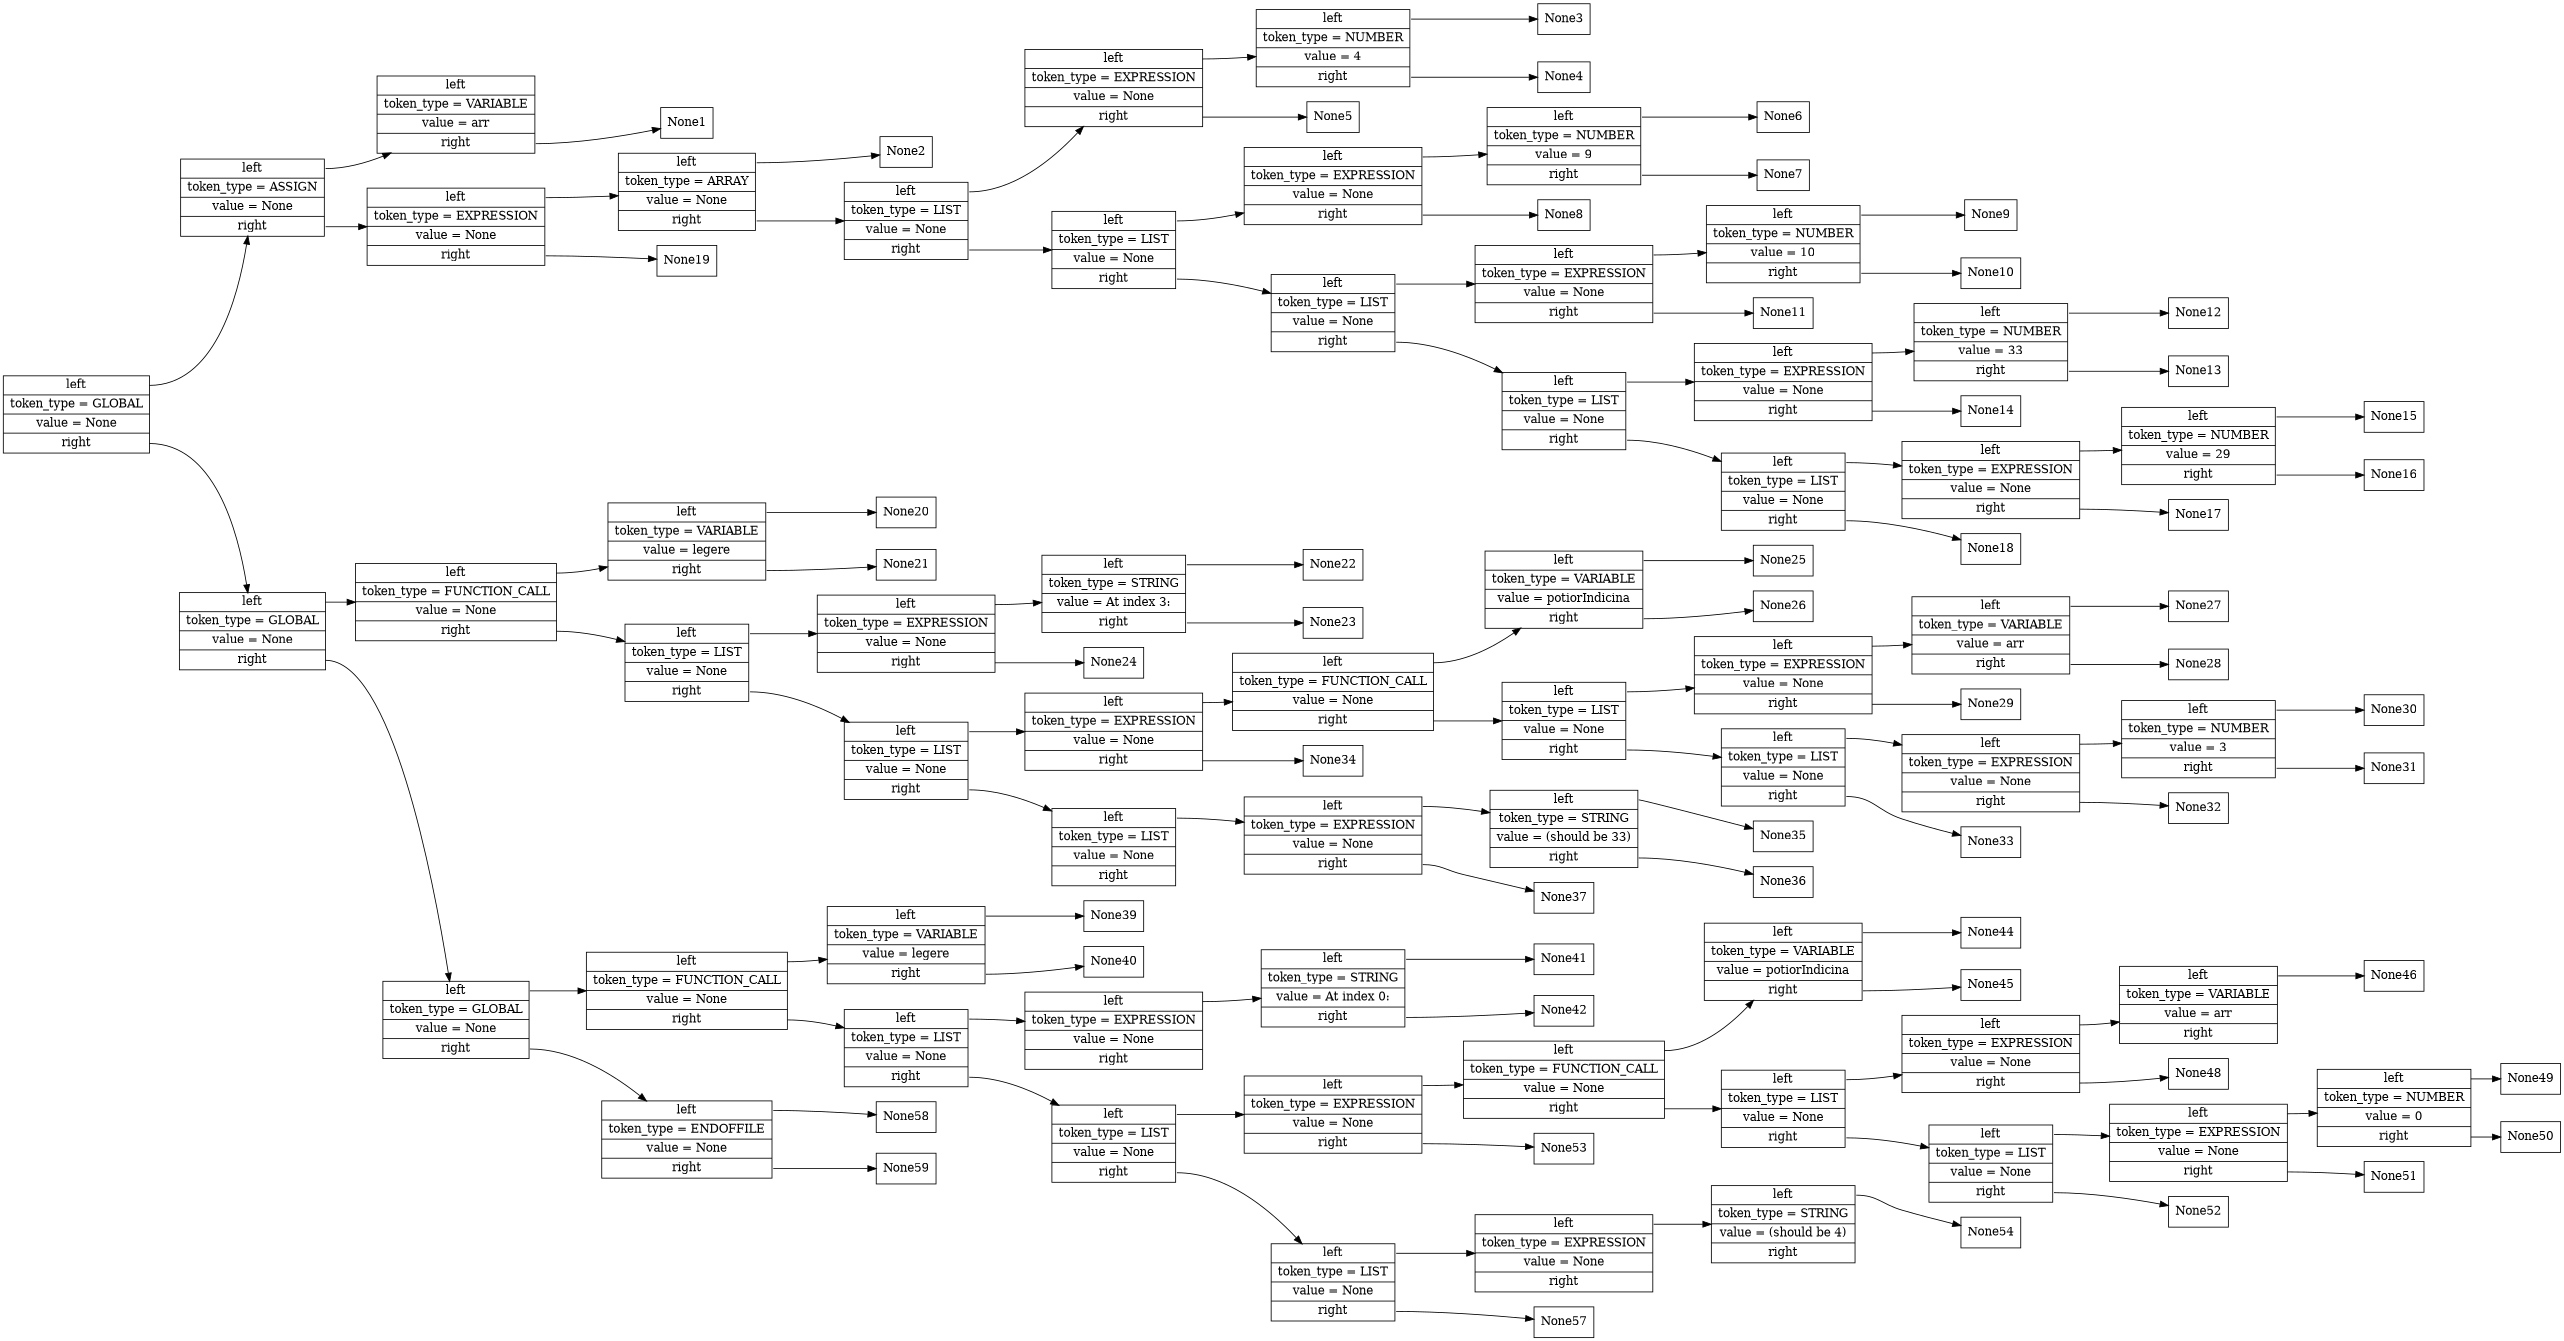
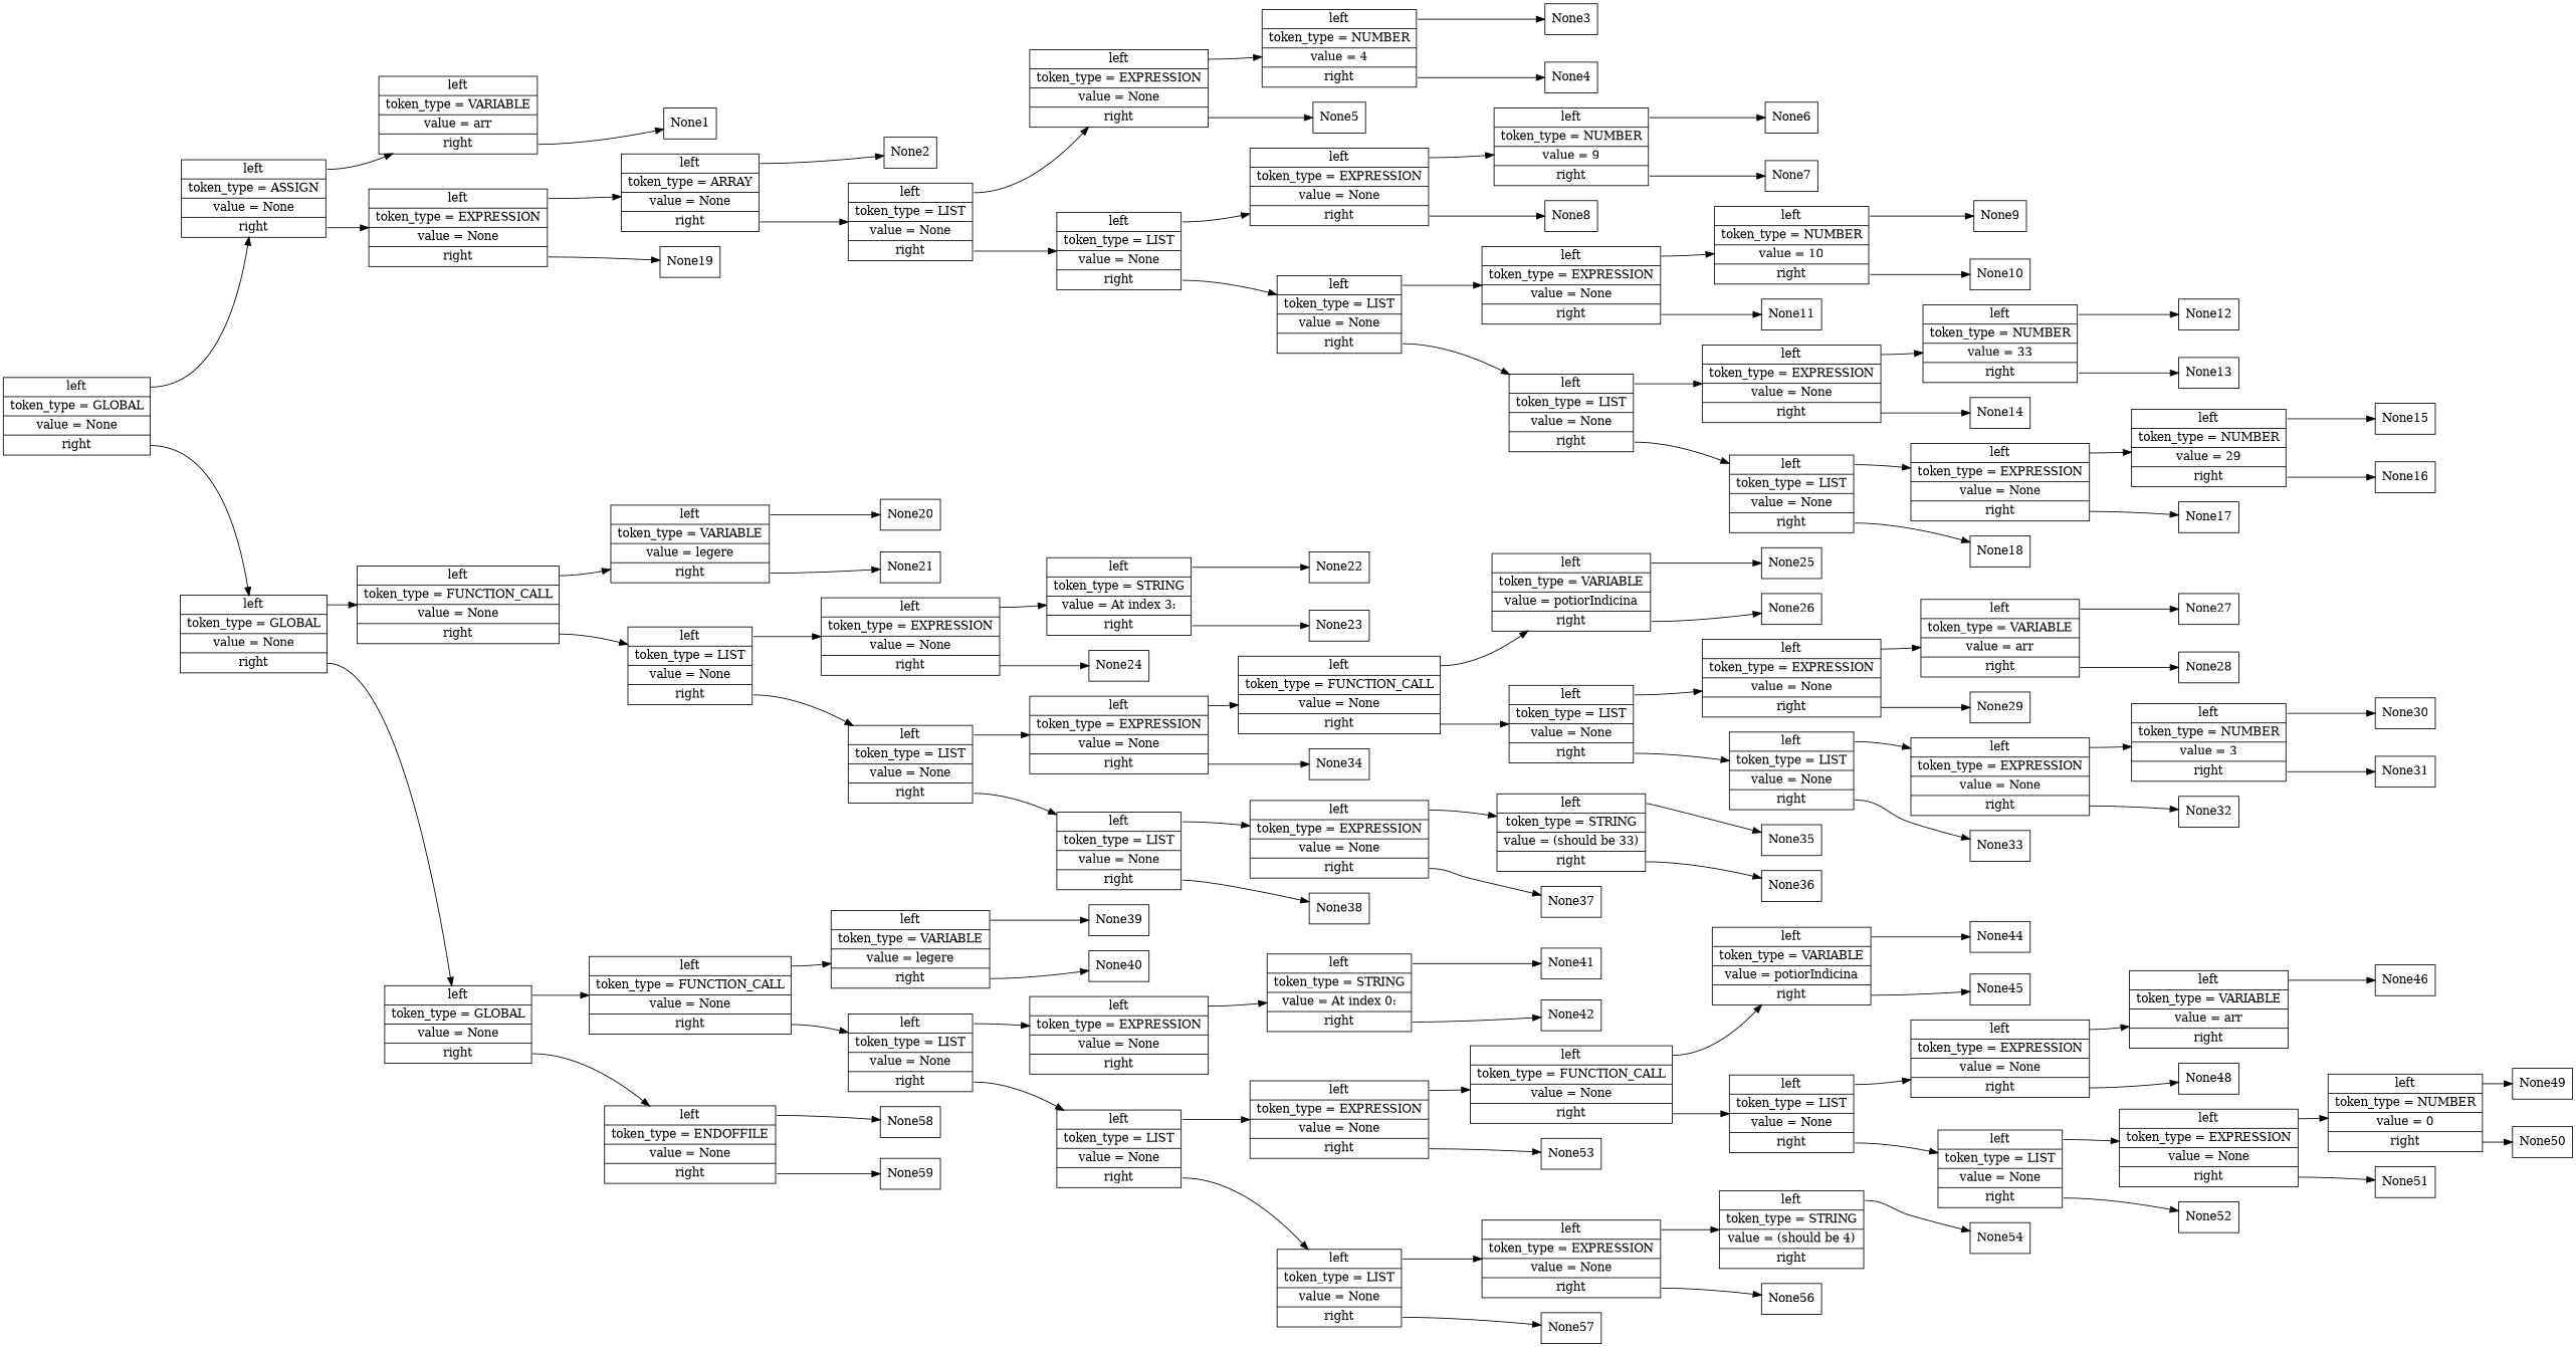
  digraph {
    rankdir=LR
    node [shape=record]
    edge [tailport=f0]
    n1 [label="<f0> left| <f1> token_type = GLOBAL | <f2> value = None | <f3> right"]
    n2 [label="<f0> left| <f1> token_type = ASSIGN | <f2> value = None | <f3> right"]
    n3 [label="<f0> left| <f1> token_type = GLOBAL | <f2> value = None | <f3> right"]
    n4 [label="<f0> left| <f1> token_type = VARIABLE | <f2> value = arr | <f3> right"]
    n5 [label="<f0> left| <f1> token_type = EXPRESSION | <f2> value = None | <f3> right"]
    n6 [label="<f0> left| <f1> token_type = FUNCTION_CALL | <f2> value = None | <f3> right"]
    n7 [label="<f0> left| <f1> token_type = GLOBAL | <f2> value = None | <f3> right"]
    None1
    n9 [label="<f0> left| <f1> token_type = ARRAY | <f2> value = None | <f3> right"]
    None19
    None2
    n12 [label="<f0> left| <f1> token_type = LIST | <f2> value = None | <f3> right"]
    n13 [label="<f0> left| <f1> token_type = EXPRESSION | <f2> value = None | <f3> right"]
    n14 [label="<f0> left| <f1> token_type = LIST | <f2> value = None | <f3> right"]
    n15 [label="<f0> left| <f1> token_type = NUMBER | <f2> value = 4 | <f3> right"]
    None5
    n17 [label="<f0> left| <f1> token_type = EXPRESSION | <f2> value = None | <f3> right"]
    n18 [label="<f0> left| <f1> token_type = LIST | <f2> value = None | <f3> right"]
    None3
    None4
    n21 [label="<f0> left| <f1> token_type = NUMBER | <f2> value = 9 | <f3> right"]
    None8
    n23 [label="<f0> left| <f1> token_type = EXPRESSION | <f2> value = None | <f3> right"]
    n24 [label="<f0> left| <f1> token_type = LIST | <f2> value = None | <f3> right"]
    None6
    None7
    n27 [label="<f0> left| <f1> token_type = NUMBER | <f2> value = 10 | <f3> right"]
    None11
    n29 [label="<f0> left| <f1> token_type = EXPRESSION | <f2> value = None | <f3> right"]
    n30 [label="<f0> left| <f1> token_type = LIST | <f2> value = None | <f3> right"]
    None9
    None10
    n33 [label="<f0> left| <f1> token_type = NUMBER | <f2> value = 33 | <f3> right"]
    None14
    n35 [label="<f0> left| <f1> token_type = EXPRESSION | <f2> value = None | <f3> right"]
    None18
    None12
    None13
    n39 [label="<f0> left| <f1> token_type = NUMBER | <f2> value = 29 | <f3> right"]
    None17
    None15
    None16
    n43 [label="<f0> left| <f1> token_type = VARIABLE | <f2> value = legere | <f3> right"]
    n44 [label="<f0> left| <f1> token_type = LIST | <f2> value = None | <f3> right"]
    n45 [label="<f0> left| <f1> token_type = FUNCTION_CALL | <f2> value = None | <f3> right"]
    n46 [label="<f0> left| <f1> token_type = ENDOFFILE | <f2> value = None | <f3> right"]
    None20
    None21
    n49 [label="<f0> left| <f1> token_type = EXPRESSION | <f2> value = None | <f3> right"]
    n50 [label="<f0> left| <f1> token_type = LIST | <f2> value = None | <f3> right"]
    n51 [label="<f0> left| <f1> token_type = STRING | <f2> value = At index 3:  | <f3> right"]
    None24
    n53 [label="<f0> left| <f1> token_type = EXPRESSION | <f2> value = None | <f3> right"]
    n54 [label="<f0> left| <f1> token_type = LIST | <f2> value = None | <f3> right"]
    None22
    None23
    n57 [label="<f0> left| <f1> token_type = FUNCTION_CALL | <f2> value = None | <f3> right"]
    None34
    n59 [label="<f0> left| <f1> token_type = EXPRESSION | <f2> value = None | <f3> right"]
+   None38
    n61 [label="<f0> left| <f1> token_type = VARIABLE | <f2> value = potiorIndicina | <f3> right"]
    n62 [label="<f0> left| <f1> token_type = LIST | <f2> value = None | <f3> right"]
    None25
    None26
    n65 [label="<f0> left| <f1> token_type = EXPRESSION | <f2> value = None | <f3> right"]
    n66 [label="<f0> left| <f1> token_type = LIST | <f2> value = None | <f3> right"]
    n67 [label="<f0> left| <f1> token_type = VARIABLE | <f2> value = arr | <f3> right"]
    None29
    n69 [label="<f0> left| <f1> token_type = EXPRESSION | <f2> value = None | <f3> right"]
    None33
    None27
    None28
    n73 [label="<f0> left| <f1> token_type = NUMBER | <f2> value = 3 | <f3> right"]
    None32
    None30
    None31
    n77 [label="<f0> left| <f1> token_type = STRING | <f2> value =  (should be 33) | <f3> right"]
    None37
    None35
    None36
    n81 [label="<f0> left| <f1> token_type = VARIABLE | <f2> value = legere | <f3> right"]
    n82 [label="<f0> left| <f1> token_type = LIST | <f2> value = None | <f3> right"]
    None58
    None59
    None39
    None40
    n87 [label="<f0> left| <f1> token_type = EXPRESSION | <f2> value = None | <f3> right"]
    n88 [label="<f0> left| <f1> token_type = LIST | <f2> value = None | <f3> right"]
    n89 [label="<f0> left| <f1> token_type = STRING | <f2> value = At index 0:  | <f3> right"]
    n90 [label="<f0> left| <f1> token_type = EXPRESSION | <f2> value = None | <f3> right"]
    n91 [label="<f0> left| <f1> token_type = LIST | <f2> value = None | <f3> right"]
    None41
    None42
    n94 [label="<f0> left| <f1> token_type = FUNCTION_CALL | <f2> value = None | <f3> right"]
    None53
    n96 [label="<f0> left| <f1> token_type = EXPRESSION | <f2> value = None | <f3> right"]
    None57
    n98 [label="<f0> left| <f1> token_type = VARIABLE | <f2> value = potiorIndicina | <f3> right"]
    n99 [label="<f0> left| <f1> token_type = LIST | <f2> value = None | <f3> right"]
    None44
    None45
    n102 [label="<f0> left| <f1> token_type = EXPRESSION | <f2> value = None | <f3> right"]
    n103 [label="<f0> left| <f1> token_type = LIST | <f2> value = None | <f3> right"]
    n104 [label="<f0> left| <f1> token_type = VARIABLE | <f2> value = arr | <f3> right"]
    None48
    n106 [label="<f0> left| <f1> token_type = EXPRESSION | <f2> value = None | <f3> right"]
    None52
    None46
    n109 [label="<f0> left| <f1> token_type = NUMBER | <f2> value = 0 | <f3> right"]
    None51
    None49
    None50
    n113 [label="<f0> left| <f1> token_type = STRING | <f2> value =  (should be 4) | <f3> right"]
+   None56
    None54
    n1 -> n2
    n1 -> n3 [tailport=f3]
    n2 -> n4
    n2 -> n5 [tailport=f3]
    n3 -> n6
    n3 -> n7 [tailport=f3]
    n4 -> None1 [tailport=f3]
    n5 -> n9
    n5 -> None19 [tailport=f3]
    n6 -> n43
    n6 -> n44 [tailport=f3]
    n7 -> n45
    n7 -> n46 [tailport=f3]
    n9 -> None2
    n9 -> n12 [tailport=f3]
    n12 -> n13
    n12 -> n14 [tailport=f3]
    n13 -> n15
    n13 -> None5 [tailport=f3]
    n14 -> n17
    n14 -> n18 [tailport=f3]
    n15 -> None3
    n15 -> None4 [tailport=f3]
    n17 -> n21
    n17 -> None8 [tailport=f3]
    n18 -> n23
    n18 -> n24 [tailport=f3]
    n21 -> None6
    n21 -> None7 [tailport=f3]
    n23 -> n27
    n23 -> None11 [tailport=f3]
    n24 -> n29
    n24 -> n30 [tailport=f3]
    n27 -> None9
    n27 -> None10 [tailport=f3]
    n29 -> n33
    n29 -> None14 [tailport=f3]
    n30 -> n35
    n30 -> None18 [tailport=f3]
    n33 -> None12
    n33 -> None13 [tailport=f3]
    n35 -> n39
    n35 -> None17 [tailport=f3]
    n39 -> None15
    n39 -> None16 [tailport=f3]
    n43 -> None20
    n43 -> None21 [tailport=f3]
    n44 -> n49
    n44 -> n50 [tailport=f3]
    n45 -> n81
    n45 -> n82 [tailport=f3]
    n46 -> None58
    n46 -> None59 [tailport=f3]
    n49 -> n51
    n49 -> None24 [tailport=f3]
    n50 -> n53
    n50 -> n54 [tailport=f3]
    n51 -> None22
    n51 -> None23 [tailport=f3]
    n53 -> n57
    n53 -> None34 [tailport=f3]
    n54 -> n59
+   n54 -> None38 [tailport=f3]
    n57 -> n61
    n57 -> n62 [tailport=f3]
    n59 -> n77
    n59 -> None37 [tailport=f3]
    n61 -> None25
    n61 -> None26 [tailport=f3]
    n62 -> n65
    n62 -> n66 [tailport=f3]
    n65 -> n67
    n65 -> None29 [tailport=f3]
    n66 -> n69
    n66 -> None33 [tailport=f3]
    n67 -> None27
    n67 -> None28 [tailport=f3]
    n69 -> n73
    n69 -> None32 [tailport=f3]
    n73 -> None30
    n73 -> None31 [tailport=f3]
    n77 -> None35
    n77 -> None36 [tailport=f3]
    n81 -> None39
    n81 -> None40 [tailport=f3]
    n82 -> n87
    n82 -> n88 [tailport=f3]
    n87 -> n89
    n88 -> n90
    n88 -> n91 [tailport=f3]
    n89 -> None41
    n89 -> None42 [tailport=f3]
    n90 -> n94
    n90 -> None53 [tailport=f3]
    n91 -> n96
    n91 -> None57 [tailport=f3]
    n94 -> n98
    n94 -> n99 [tailport=f3]
    n96 -> n113
+   n96 -> None56 [tailport=f3]
    n98 -> None44
    n98 -> None45 [tailport=f3]
    n99 -> n102
    n99 -> n103 [tailport=f3]
    n102 -> n104
    n102 -> None48 [tailport=f3]
    n103 -> n106
    n103 -> None52 [tailport=f3]
    n104 -> None46
    n106 -> n109
    n106 -> None51 [tailport=f3]
    n109 -> None49
    n109 -> None50 [tailport=f3]
    n113 -> None54
  }
